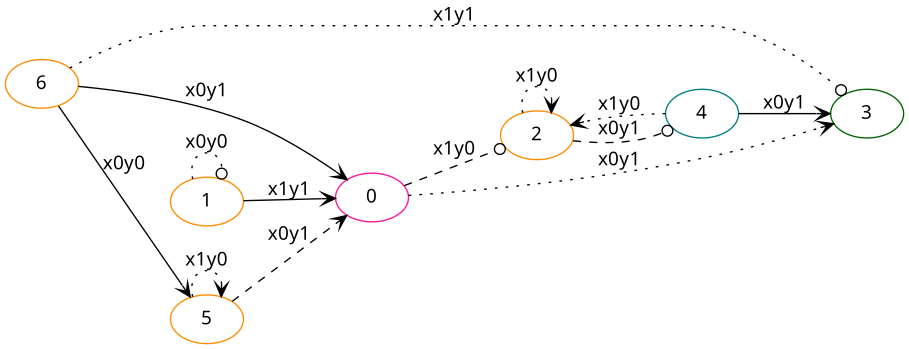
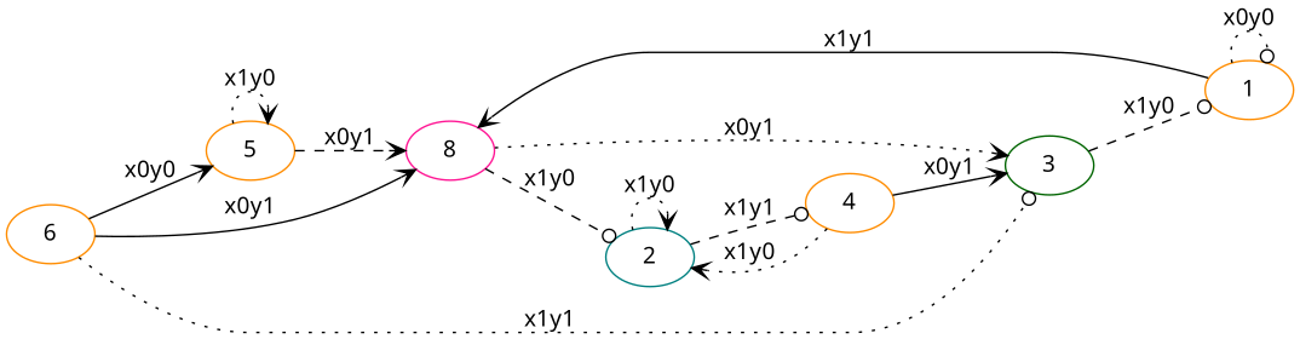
  digraph {
    fontname="Noto Sans"
    rankdir=LR
    node [color=darkorange fontname="Noto Sans"]
    edge [arrowhead=vee fontname="Noto Sans" style=dotted]
-   0 [color=deeppink]
-   2
+   0 [color=deeppink label=8]
+   2 [color=teal]
    3 [color=darkgreen]
-   4 [color=teal]
+   4
    1
    5
    6
    0 -> 2 [arrowhead=odot label=x1y0 style=dashed]
    0 -> 3 [label=x0y1]
    2 -> 2 [label=x1y0]
-   2 -> 4 [arrowhead=odot label=x0y1 style=dashed]
+   2 -> 4 [arrowhead=odot label=x1y1 style=dashed]
+   3 -> 1 [arrowhead=odot label=x1y0 style=dashed]
    4 -> 2 [label=x1y0]
    4 -> 3 [label=x0y1 style=solid]
    1 -> 0 [label=x1y1 style=solid]
    1 -> 1 [arrowhead=odot label=x0y0]
    5 -> 0 [label=x0y1 style=dashed]
    5 -> 5 [label=x1y0]
    6 -> 0 [label=x0y1 style=solid]
    6 -> 3 [arrowhead=odot label=x1y1]
    6 -> 5 [label=x0y0 style=solid]
  }
